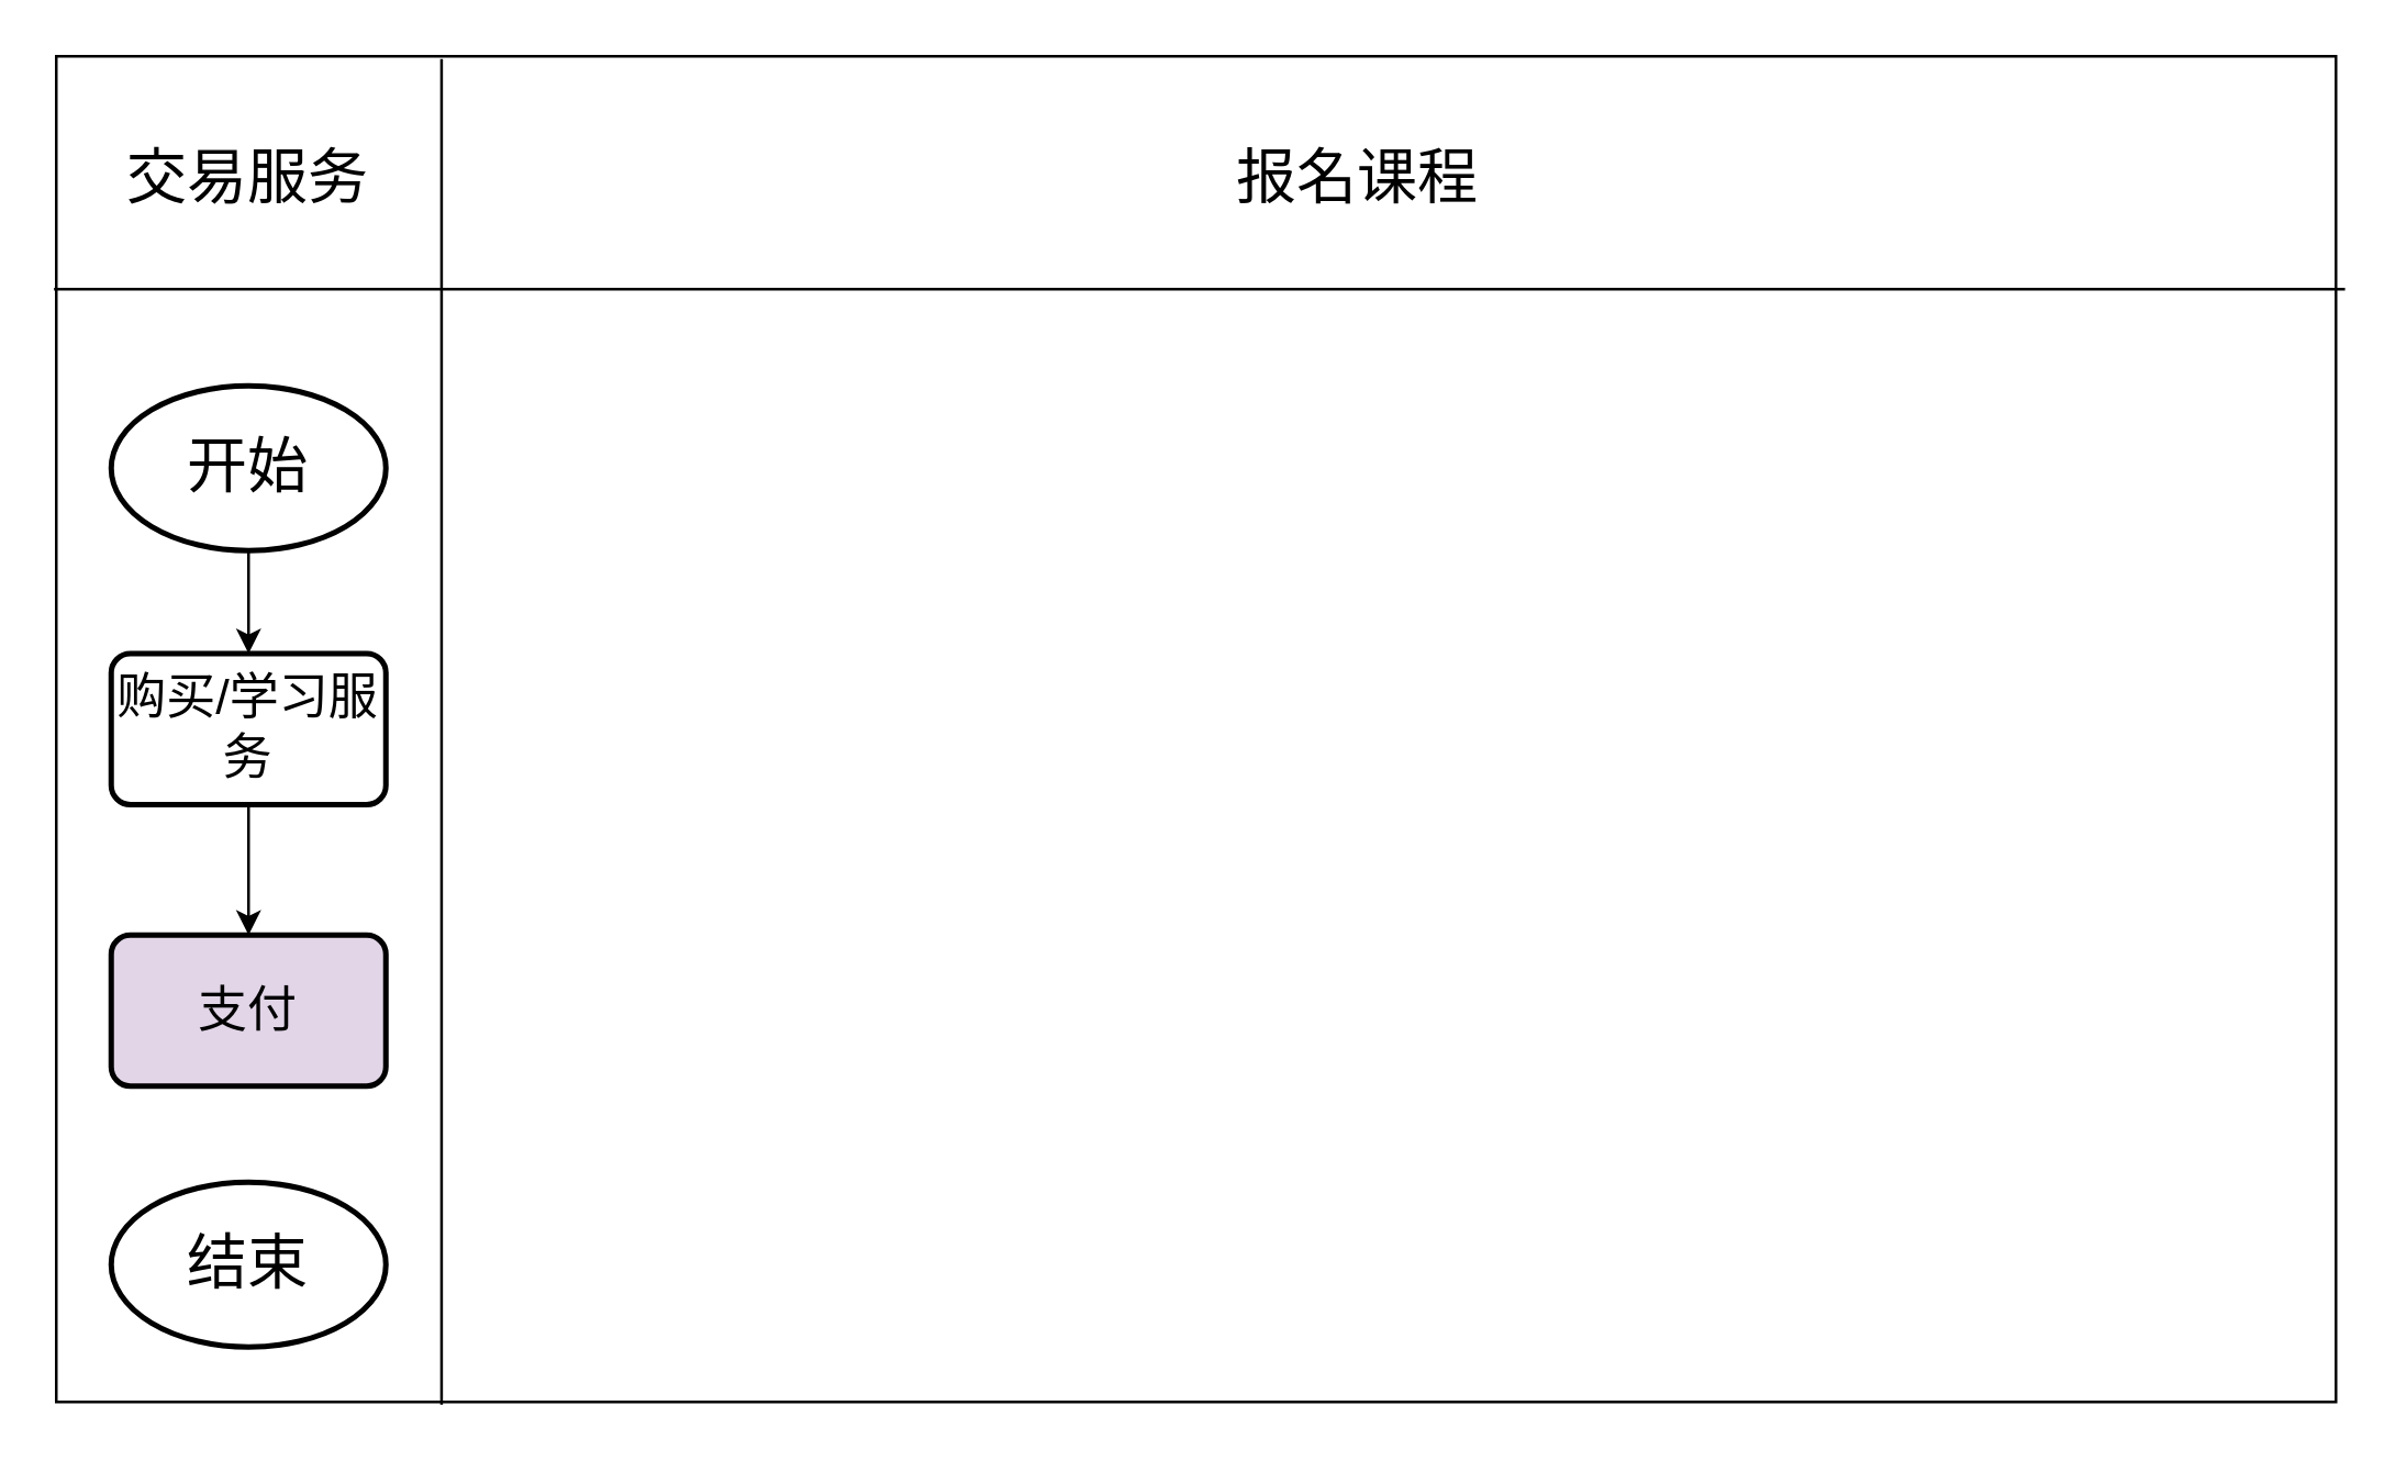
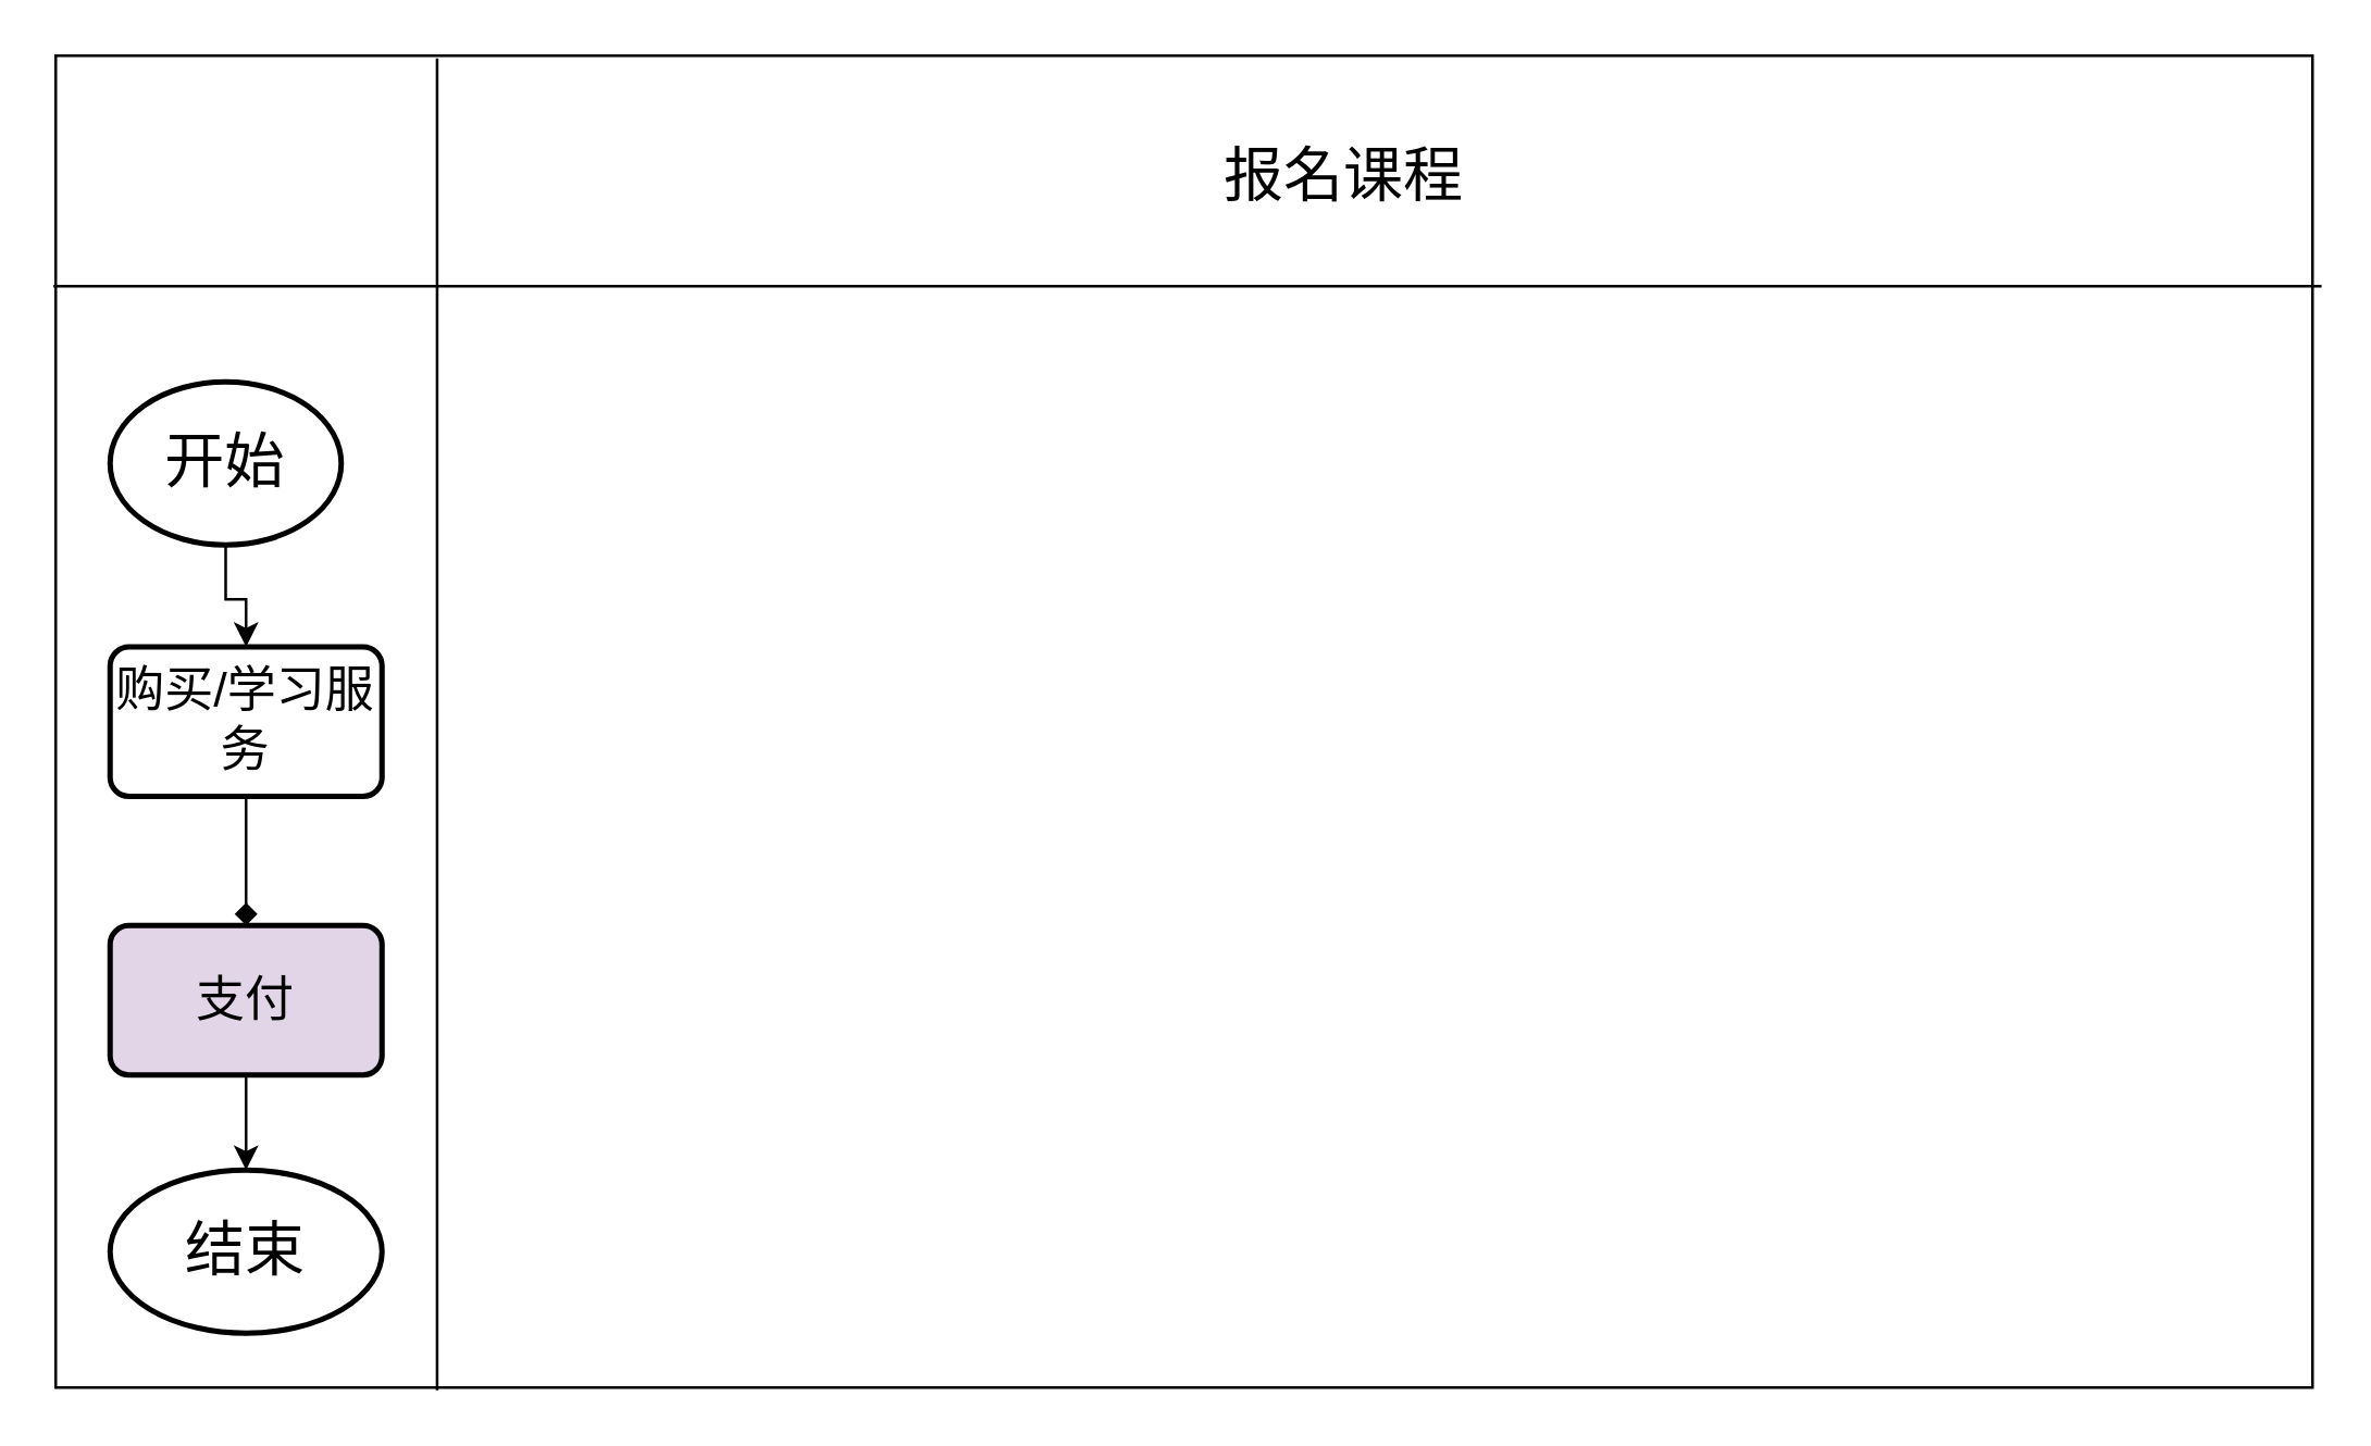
  <mxCell id="0" />
  <mxCell id="1" parent="0" />
  <mxCell id="2" value="" style="rounded=0;whiteSpace=wrap;html=1;" vertex="1" parent="1"><mxGeometry y="20" width="830" height="490" as="geometry" x="20" /></mxCell>
  <mxCell id="3" value="" style="endArrow=none;html=1;rounded=0;exitX=1.004;exitY=0.173;exitDx=0;exitDy=0;entryX=-0.001;entryY=0.173;entryDx=0;entryDy=0;exitPerimeter=0;entryPerimeter=0;" edge="1" parent="1" source="2" target="2"><mxGeometry width="50" height="50" relative="1" as="geometry"><mxPoint x="410" y="270" as="sourcePoint" /><mxPoint x="460" y="220" as="targetPoint" /></mxGeometry></mxCell>
  <mxCell id="4" value="" style="endArrow=none;html=1;rounded=0;entryX=0.169;entryY=0.002;entryDx=0;entryDy=0;entryPerimeter=0;exitX=0.169;exitY=1.002;exitDx=0;exitDy=0;exitPerimeter=0;" edge="1" parent="1" source="2" target="2"><mxGeometry width="50" height="50" relative="1" as="geometry"><mxPoint x="410" y="270" as="sourcePoint" /><mxPoint x="460" y="220" as="targetPoint" /></mxGeometry></mxCell>
  <mxCell id="5" value="报名课程" style="text;html=1;strokeColor=none;fillColor=none;align=center;verticalAlign=middle;whiteSpace=wrap;rounded=0;fontSize=22;" vertex="1" parent="1"><mxGeometry x="434" y="30" width="120" height="70" as="geometry" /></mxCell>
- <mxCell id="6" value="交易服务" style="text;html=1;strokeColor=none;fillColor=none;align=center;verticalAlign=middle;whiteSpace=wrap;rounded=0;fontSize=22;" vertex="1" parent="1"><mxGeometry x="30" y="30" width="120" height="70" as="geometry" /></mxCell>
  <mxCell id="7" value="" style="edgeStyle=orthogonalEdgeStyle;rounded=0;orthogonalLoop=1;jettySize=auto;html=1;" edge="1" parent="1" source="8" target="10"><mxGeometry relative="1" as="geometry" /></mxCell>
- <mxCell id="8" value="&lt;font style=&quot;font-size: 22px;&quot;&gt;开始&lt;/font&gt;" style="strokeWidth=2;html=1;shape=mxgraph.flowchart.start_1;whiteSpace=wrap;" vertex="1" parent="1"><mxGeometry x="40" y="140" width="100" height="60" as="geometry" /></mxCell>
- <mxCell id="9" value="" style="edgeStyle=orthogonalEdgeStyle;rounded=0;orthogonalLoop=1;jettySize=auto;html=1;" edge="1" parent="1" source="10" target="12"><mxGeometry relative="1" as="geometry" /></mxCell>
+ <mxCell id="8" value="&lt;font style=&quot;font-size: 22px;&quot;&gt;开始&lt;/font&gt;" style="strokeWidth=2;html=1;shape=mxgraph.flowchart.start_1;whiteSpace=wrap;" vertex="1" parent="1"><mxGeometry x="40" y="140" width="85" height="60" as="geometry" /></mxCell>
+ <mxCell id="9" value="" style="edgeStyle=orthogonalEdgeStyle;rounded=0;orthogonalLoop=1;jettySize=auto;html=1;endArrow=diamond;" edge="1" parent="1" source="10" target="12"><mxGeometry relative="1" as="geometry" /></mxCell>
  <mxCell id="10" value="&lt;font style=&quot;font-size: 18px;&quot;&gt;购买/学习服务&lt;/font&gt;" style="rounded=1;whiteSpace=wrap;html=1;absoluteArcSize=1;arcSize=14;strokeWidth=2;" vertex="1" parent="1"><mxGeometry x="40" y="237.5" width="100" height="55" as="geometry" /></mxCell>
+ <mxCell id="11" value="" style="edgeStyle=orthogonalEdgeStyle;rounded=0;orthogonalLoop=1;jettySize=auto;html=1;" edge="1" parent="1" source="12" target="13"><mxGeometry relative="1" as="geometry" /></mxCell>
  <mxCell id="12" value="&lt;font style=&quot;font-size: 18px;&quot;&gt;支付&lt;/font&gt;" style="rounded=1;whiteSpace=wrap;html=1;absoluteArcSize=1;arcSize=14;strokeWidth=2;fillColor=#e1d5e7;" vertex="1" parent="1"><mxGeometry x="40" y="340" width="100" height="55" as="geometry" /></mxCell>
  <mxCell id="13" value="&lt;span style=&quot;font-size: 22px;&quot;&gt;结束&lt;/span&gt;" style="strokeWidth=2;html=1;shape=mxgraph.flowchart.start_1;whiteSpace=wrap;" vertex="1" parent="1"><mxGeometry x="40" y="430" width="100" height="60" as="geometry" /></mxCell>
